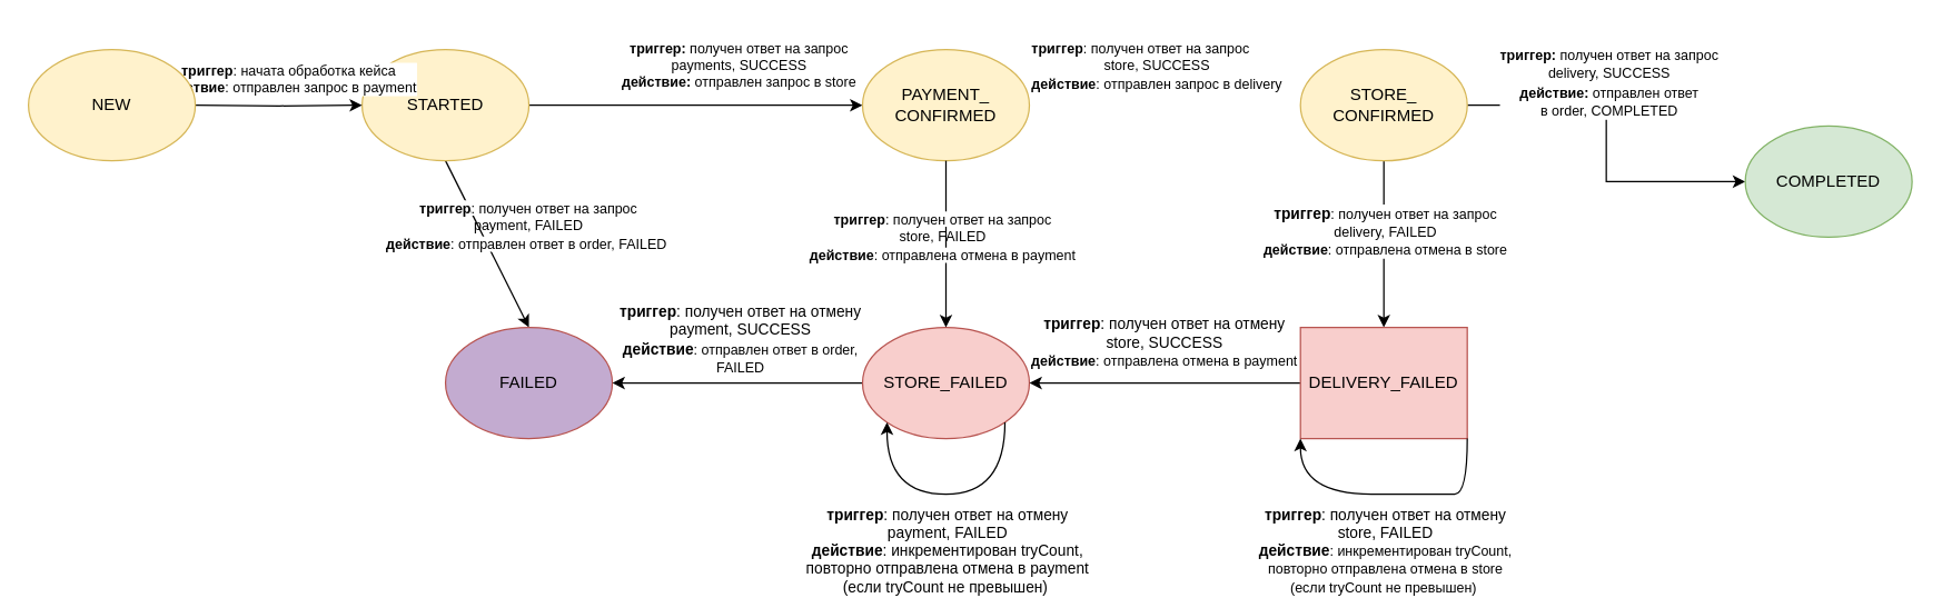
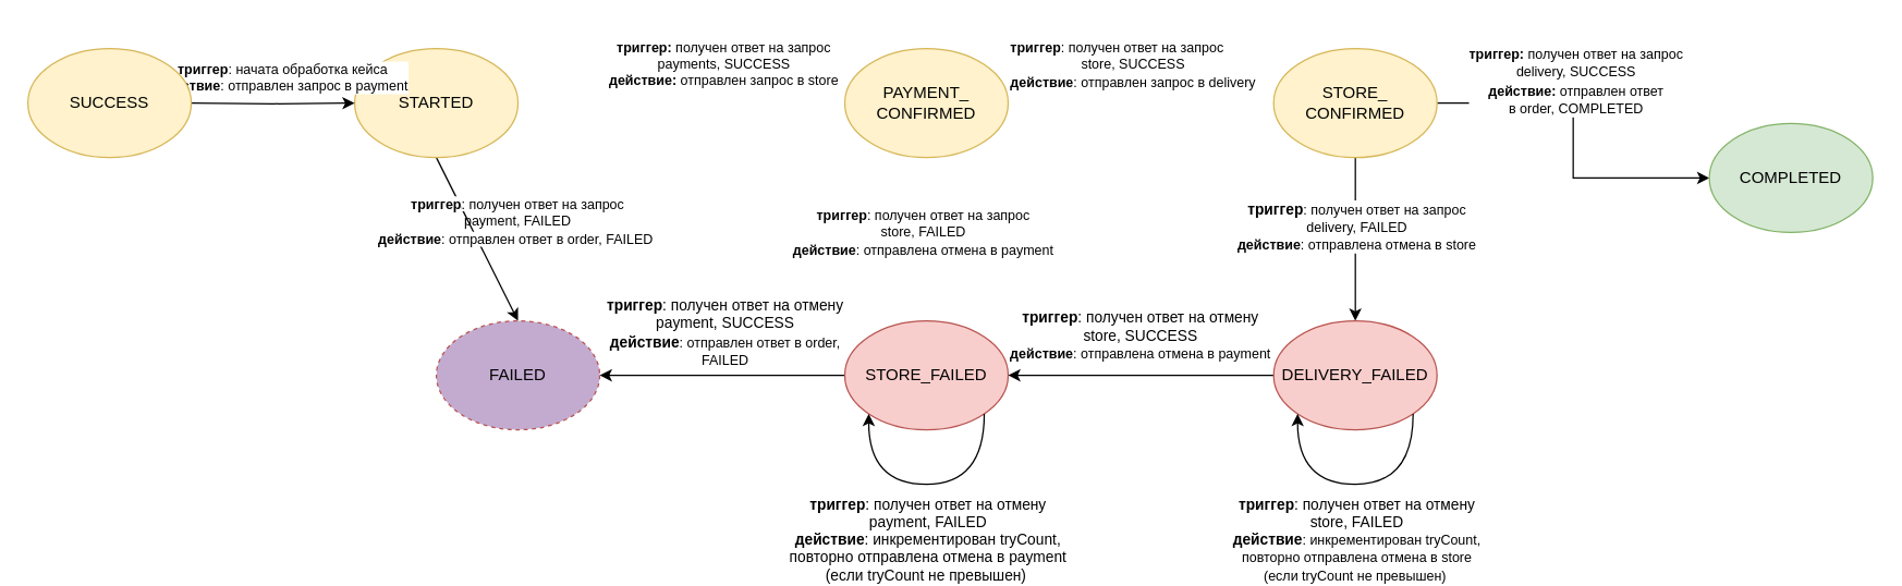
  <mxCell id="0" />
  <mxCell id="1" parent="0" />
- <mxCell id="2" style="edgeStyle=orthogonalEdgeStyle;rounded=0;orthogonalLoop=1;jettySize=auto;html=1;exitX=1;exitY=0.5;exitDx=0;exitDy=0;entryX=0;entryY=0.5;entryDx=0;entryDy=0;" parent="1" source="4" target="7" edge="1"><mxGeometry relative="1" as="geometry" /></mxCell>
  <mxCell id="3" style="rounded=0;orthogonalLoop=1;jettySize=auto;html=1;exitX=0.5;exitY=1;exitDx=0;exitDy=0;entryX=0.5;entryY=0;entryDx=0;entryDy=0;" parent="1" source="4" target="14" edge="1"><mxGeometry relative="1" as="geometry" /></mxCell>
  <mxCell id="4" value="STARTED" style="ellipse;whiteSpace=wrap;html=1;fillColor=#fff2cc;strokeColor=#d6b656;" parent="1" vertex="1"><mxGeometry x="260" y="35" width="120" height="80" as="geometry" /></mxCell>
  <mxCell id="5" style="edgeStyle=orthogonalEdgeStyle;rounded=0;orthogonalLoop=1;jettySize=auto;html=1;exitX=1;exitY=0.5;exitDx=0;exitDy=0;entryX=0;entryY=0.5;entryDx=0;entryDy=0;" parent="1" target="4" edge="1"><mxGeometry relative="1" as="geometry"><mxPoint x="140" y="75" as="sourcePoint" /></mxGeometry></mxCell>
  <mxCell id="6" value="&lt;b&gt;триггер&lt;/b&gt;: начата обработка кейса&lt;br style=&quot;font-size: 10px;&quot;&gt;&lt;b&gt;действие&lt;/b&gt;: отправлен запрос в payment" style="edgeLabel;html=1;align=center;verticalAlign=middle;resizable=0;points=[];fontSize=10;" parent="5" vertex="1" connectable="0"><mxGeometry x="-0.2" y="3" relative="1" as="geometry"><mxPoint x="18" y="-17" as="offset" /></mxGeometry></mxCell>
  <mxCell id="7" value="PAYMENT_ CONFIRMED" style="ellipse;whiteSpace=wrap;html=1;fillColor=#fff2cc;strokeColor=#d6b656;" parent="1" vertex="1"><mxGeometry x="620" y="35" width="120" height="80" as="geometry" /></mxCell>
  <mxCell id="8" style="edgeStyle=orthogonalEdgeStyle;rounded=0;orthogonalLoop=1;jettySize=auto;html=1;exitX=1;exitY=0.5;exitDx=0;exitDy=0;entryX=0;entryY=0.5;entryDx=0;entryDy=0;" parent="1" source="12" target="13" edge="1"><mxGeometry relative="1" as="geometry" /></mxCell>
  <mxCell id="9" value="&lt;font style=&quot;font-size: 10px;&quot;&gt;&lt;b&gt;триггер:&lt;/b&gt; получен ответ на запрос &lt;br&gt;delivery, SUCCESS&lt;br style=&quot;border-color: var(--border-color);&quot;&gt;&lt;b&gt;действие:&lt;/b&gt; отправлен ответ &lt;br&gt;в order, COMPLETED&lt;/font&gt;" style="edgeLabel;html=1;align=center;verticalAlign=middle;resizable=0;points=[];" parent="8" vertex="1" connectable="0"><mxGeometry x="-0.1" y="1" relative="1" as="geometry"><mxPoint y="-32" as="offset" /></mxGeometry></mxCell>
  <mxCell id="10" style="edgeStyle=orthogonalEdgeStyle;rounded=0;orthogonalLoop=1;jettySize=auto;html=1;exitX=0.5;exitY=1;exitDx=0;exitDy=0;entryX=0.5;entryY=0;entryDx=0;entryDy=0;" parent="1" source="12" target="20" edge="1"><mxGeometry relative="1" as="geometry" /></mxCell>
  <mxCell id="11" value="&lt;b style=&quot;border-color: var(--border-color);&quot;&gt;триггер&lt;/b&gt;&lt;span style=&quot;border-color: var(--border-color); font-size: 10px;&quot;&gt;: получен ответ на запрос&lt;br style=&quot;border-color: var(--border-color);&quot;&gt;&lt;div style=&quot;border-color: var(--border-color);&quot;&gt;delivery, FAILED&lt;/div&gt;&lt;/span&gt;&lt;span style=&quot;border-color: var(--border-color); font-size: 10px;&quot;&gt;&lt;b style=&quot;border-color: var(--border-color);&quot;&gt;действие&lt;/b&gt;&lt;/span&gt;&lt;span style=&quot;border-color: var(--border-color); font-size: 10px;&quot;&gt;: отправлена отмена в store&lt;/span&gt;" style="edgeLabel;html=1;align=center;verticalAlign=middle;resizable=0;points=[];" parent="10" vertex="1" connectable="0"><mxGeometry x="-0.267" y="-1" relative="1" as="geometry"><mxPoint x="1" y="6" as="offset" /></mxGeometry></mxCell>
  <mxCell id="12" value="STORE_ CONFIRMED" style="ellipse;whiteSpace=wrap;html=1;fillColor=#fff2cc;strokeColor=#d6b656;" parent="1" vertex="1"><mxGeometry x="935" y="35" width="120" height="80" as="geometry" /></mxCell>
  <mxCell id="13" value="COMPLETED" style="ellipse;whiteSpace=wrap;html=1;fillColor=#d5e8d4;strokeColor=#82b366;" parent="1" vertex="1"><mxGeometry x="1255" y="90" width="120" height="80" as="geometry" /></mxCell>
- <mxCell id="14" value="FAILED" style="ellipse;whiteSpace=wrap;html=1;fillColor=#C3ABD0;strokeColor=#b85450;" parent="1" vertex="1"><mxGeometry x="320" y="235" width="120" height="80" as="geometry" /></mxCell>
+ <mxCell id="14" value="FAILED" style="ellipse;whiteSpace=wrap;html=1;fillColor=#C3ABD0;strokeColor=#b85450;dashed=1;" parent="1" vertex="1"><mxGeometry x="320" y="235" width="120" height="80" as="geometry" /></mxCell>
  <mxCell id="15" style="edgeStyle=orthogonalEdgeStyle;rounded=0;orthogonalLoop=1;jettySize=auto;html=1;exitX=0;exitY=0.5;exitDx=0;exitDy=0;entryX=1;entryY=0.5;entryDx=0;entryDy=0;" parent="1" source="17" target="14" edge="1"><mxGeometry relative="1" as="geometry" /></mxCell>
  <mxCell id="16" value="&lt;b style=&quot;border-color: var(--border-color);&quot;&gt;триггер&lt;/b&gt;: получен ответ на отмену&lt;br style=&quot;border-color: var(--border-color);&quot;&gt;&lt;div style=&quot;border-color: var(--border-color);&quot;&gt;payment, SUCCESS&lt;/div&gt;&lt;b style=&quot;border-color: var(--border-color);&quot;&gt;действие&lt;/b&gt;&lt;span style=&quot;border-color: var(--border-color); font-size: 10px;&quot;&gt;: отправлен ответ в order,&lt;br&gt;FAILED&lt;br&gt;&lt;/span&gt;" style="edgeLabel;html=1;align=center;verticalAlign=middle;resizable=0;points=[];" parent="15" vertex="1" connectable="0"><mxGeometry x="0.033" relative="1" as="geometry"><mxPoint x="4" y="-32" as="offset" /></mxGeometry></mxCell>
  <mxCell id="17" value="STORE_FAILED" style="ellipse;whiteSpace=wrap;html=1;fillColor=#f8cecc;strokeColor=#b85450;" parent="1" vertex="1"><mxGeometry x="620" y="235" width="120" height="80" as="geometry" /></mxCell>
  <mxCell id="18" style="edgeStyle=orthogonalEdgeStyle;rounded=0;orthogonalLoop=1;jettySize=auto;html=1;exitX=0;exitY=0.5;exitDx=0;exitDy=0;entryX=1;entryY=0.5;entryDx=0;entryDy=0;" parent="1" source="20" target="17" edge="1"><mxGeometry relative="1" as="geometry" /></mxCell>
  <mxCell id="19" value="&lt;b style=&quot;border-color: var(--border-color);&quot;&gt;триггер&lt;/b&gt;: получен ответ на отмену&lt;br style=&quot;border-color: var(--border-color);&quot;&gt;&lt;div style=&quot;border-color: var(--border-color);&quot;&gt;store, SUCCESS&lt;/div&gt;&lt;span style=&quot;border-color: var(--border-color); font-size: 10px;&quot;&gt;&lt;b style=&quot;border-color: var(--border-color);&quot;&gt;действие&lt;/b&gt;&lt;/span&gt;&lt;span style=&quot;border-color: var(--border-color); font-size: 10px;&quot;&gt;: отправлена отмена в payment&lt;/span&gt;" style="edgeLabel;html=1;align=center;verticalAlign=middle;resizable=0;points=[];" parent="18" vertex="1" connectable="0"><mxGeometry x="0.012" y="1" relative="1" as="geometry"><mxPoint y="-31" as="offset" /></mxGeometry></mxCell>
- <mxCell id="20" value="DELIVERY_FAILED" style="whiteSpace=wrap;html=1;fillColor=#f8cecc;strokeColor=#b85450;rounded=0;" parent="1" vertex="1"><mxGeometry x="935" y="235" width="120" height="80" as="geometry" /></mxCell>
+ <mxCell id="20" value="DELIVERY_FAILED" style="ellipse;whiteSpace=wrap;html=1;fillColor=#f8cecc;strokeColor=#b85450;" parent="1" vertex="1"><mxGeometry x="935" y="235" width="120" height="80" as="geometry" /></mxCell>
  <mxCell id="21" style="edgeStyle=orthogonalEdgeStyle;rounded=0;orthogonalLoop=1;jettySize=auto;html=1;exitX=1;exitY=1;exitDx=0;exitDy=0;entryX=0;entryY=1;entryDx=0;entryDy=0;curved=1;" parent="1" source="20" target="20" edge="1"><mxGeometry relative="1" as="geometry"><Array as="points"><mxPoint x="1037" y="355" /><mxPoint x="953" y="355" /></Array></mxGeometry></mxCell>
  <mxCell id="22" value="&lt;b style=&quot;border-color: var(--border-color);&quot;&gt;триггер&lt;/b&gt;: получен ответ на отмену&lt;br style=&quot;border-color: var(--border-color);&quot;&gt;&lt;div style=&quot;border-color: var(--border-color);&quot;&gt;store, FAILED&lt;/div&gt;&lt;b style=&quot;border-color: var(--border-color);&quot;&gt;действие&lt;/b&gt;&lt;span style=&quot;border-color: var(--border-color); font-size: 10px;&quot;&gt;: инкрементирован tryCount, &lt;br&gt;повторно отправлена отмена в store&lt;br&gt;(если tryCount не превышен)&amp;nbsp;&lt;/span&gt;" style="edgeLabel;html=1;align=center;verticalAlign=middle;resizable=0;points=[];" parent="21" vertex="1" connectable="0"><mxGeometry x="-0.043" y="-1" relative="1" as="geometry"><mxPoint x="-4" y="41" as="offset" /></mxGeometry></mxCell>
  <mxCell id="23" style="edgeStyle=orthogonalEdgeStyle;rounded=0;orthogonalLoop=1;jettySize=auto;html=1;exitX=1;exitY=1;exitDx=0;exitDy=0;entryX=0;entryY=1;entryDx=0;entryDy=0;curved=1;" parent="1" source="17" target="17" edge="1"><mxGeometry relative="1" as="geometry"><Array as="points"><mxPoint x="722" y="355" /><mxPoint x="638" y="355" /></Array></mxGeometry></mxCell>
  <mxCell id="24" value="&lt;b style=&quot;border-color: var(--border-color);&quot;&gt;триггер&lt;/b&gt;: получен ответ на отмену&lt;br style=&quot;border-color: var(--border-color);&quot;&gt;&lt;div style=&quot;border-color: var(--border-color);&quot;&gt;payment, FAILED&lt;/div&gt;&lt;b style=&quot;border-color: var(--border-color);&quot;&gt;действие&lt;/b&gt;: инкрементирован tryCount,&lt;br style=&quot;border-color: var(--border-color);&quot;&gt;повторно отправлена отмена в payment&lt;br style=&quot;border-color: var(--border-color);&quot;&gt;(если tryCount не превышен)&amp;nbsp;" style="edgeLabel;html=1;align=center;verticalAlign=middle;resizable=0;points=[];" parent="23" vertex="1" connectable="0"><mxGeometry x="0.021" y="-3" relative="1" as="geometry"><mxPoint x="2" y="43" as="offset" /></mxGeometry></mxCell>
- <mxCell id="25" value="NEW" style="ellipse;whiteSpace=wrap;html=1;fillColor=#fff2cc;strokeColor=#d6b656;" parent="1" vertex="1"><mxGeometry y="35" width="120" height="80" as="geometry" x="20" /></mxCell>
+ <mxCell id="25" value="SUCCESS" style="ellipse;whiteSpace=wrap;html=1;fillColor=#fff2cc;strokeColor=#d6b656;" parent="1" vertex="1"><mxGeometry y="35" width="120" height="80" as="geometry" x="20" /></mxCell>
  <mxCell id="26" value="&lt;b&gt;триггер:&lt;/b&gt; получен ответ на запрос &lt;br&gt;payments, SUCCESS&lt;br style=&quot;font-size: 10px;&quot;&gt;&lt;b&gt;действие:&lt;/b&gt; отправлен запрос в store" style="edgeLabel;html=1;align=center;verticalAlign=middle;resizable=0;points=[];fontSize=10;" parent="1" vertex="1" connectable="0"><mxGeometry x="530.004" y="45" as="geometry" /></mxCell>
  <mxCell id="27" value="&lt;span style=&quot;color: rgb(0, 0, 0); font-family: Helvetica; font-size: 10px; font-style: normal; font-variant-ligatures: normal; font-variant-caps: normal; letter-spacing: normal; orphans: 2; text-align: center; text-indent: 0px; text-transform: none; widows: 2; word-spacing: 0px; -webkit-text-stroke-width: 0px; background-color: rgb(255, 255, 255); text-decoration-thickness: initial; text-decoration-style: initial; text-decoration-color: initial; float: none; display: inline !important;&quot;&gt;&lt;b&gt;триггер&lt;/b&gt;&lt;/span&gt;&lt;span style=&quot;color: rgb(0, 0, 0); font-family: Helvetica; font-size: 10px; font-style: normal; font-variant-ligatures: normal; font-variant-caps: normal; font-weight: 400; letter-spacing: normal; orphans: 2; text-indent: 0px; text-transform: none; widows: 2; word-spacing: 0px; -webkit-text-stroke-width: 0px; background-color: rgb(255, 255, 255); text-decoration-thickness: initial; text-decoration-style: initial; text-decoration-color: initial; float: none; display: inline !important;&quot;&gt;: получен ответ на запрос &lt;br&gt;&lt;div style=&quot;text-align: center;&quot;&gt;store, SUCCESS&lt;/div&gt;&lt;/span&gt;&lt;span style=&quot;color: rgb(0, 0, 0); font-family: Helvetica; font-size: 10px; font-style: normal; font-variant-ligatures: normal; font-variant-caps: normal; letter-spacing: normal; orphans: 2; text-align: center; text-indent: 0px; text-transform: none; widows: 2; word-spacing: 0px; -webkit-text-stroke-width: 0px; background-color: rgb(255, 255, 255); text-decoration-thickness: initial; text-decoration-style: initial; text-decoration-color: initial; float: none; display: inline !important;&quot;&gt;&lt;b&gt;действие&lt;/b&gt;&lt;/span&gt;&lt;span style=&quot;color: rgb(0, 0, 0); font-family: Helvetica; font-size: 10px; font-style: normal; font-variant-ligatures: normal; font-variant-caps: normal; font-weight: 400; letter-spacing: normal; orphans: 2; text-align: center; text-indent: 0px; text-transform: none; widows: 2; word-spacing: 0px; -webkit-text-stroke-width: 0px; background-color: rgb(255, 255, 255); text-decoration-thickness: initial; text-decoration-style: initial; text-decoration-color: initial; float: none; display: inline !important;&quot;&gt;: отправлен запрос в delivery&lt;/span&gt;" style="text;whiteSpace=wrap;html=1;" parent="1" vertex="1"><mxGeometry x="740" y="20" width="290" height="50" as="geometry" /></mxCell>
  <mxCell id="28" value="&lt;span style=&quot;border-color: var(--border-color); color: rgb(0, 0, 0); font-family: Helvetica; font-style: normal; font-variant-ligatures: normal; font-variant-caps: normal; font-weight: 400; letter-spacing: normal; orphans: 2; text-indent: 0px; text-transform: none; widows: 2; word-spacing: 0px; -webkit-text-stroke-width: 0px; text-decoration-thickness: initial; text-decoration-style: initial; text-decoration-color: initial; font-size: 10px; background-color: rgb(255, 255, 255); float: none; display: inline !important;&quot;&gt;&lt;b style=&quot;border-color: var(--border-color);&quot;&gt;триггер&lt;/b&gt;&lt;/span&gt;&lt;span style=&quot;border-color: var(--border-color); color: rgb(0, 0, 0); font-family: Helvetica; font-style: normal; font-variant-ligatures: normal; font-variant-caps: normal; font-weight: 400; letter-spacing: normal; orphans: 2; text-indent: 0px; text-transform: none; widows: 2; word-spacing: 0px; -webkit-text-stroke-width: 0px; text-decoration-thickness: initial; text-decoration-style: initial; text-decoration-color: initial; font-size: 10px; background-color: rgb(255, 255, 255); float: none; display: inline !important;&quot;&gt;: получен ответ на запрос&lt;br style=&quot;border-color: var(--border-color);&quot;&gt;&lt;div style=&quot;border-color: var(--border-color);&quot;&gt;payment, FAILED&lt;/div&gt;&lt;/span&gt;&lt;span style=&quot;border-color: var(--border-color); color: rgb(0, 0, 0); font-family: Helvetica; font-style: normal; font-variant-ligatures: normal; font-variant-caps: normal; font-weight: 400; letter-spacing: normal; orphans: 2; text-indent: 0px; text-transform: none; widows: 2; word-spacing: 0px; -webkit-text-stroke-width: 0px; text-decoration-thickness: initial; text-decoration-style: initial; text-decoration-color: initial; font-size: 10px; background-color: rgb(255, 255, 255); float: none; display: inline !important;&quot;&gt;&lt;b style=&quot;border-color: var(--border-color);&quot;&gt;действие&lt;/b&gt;&lt;/span&gt;&lt;span style=&quot;border-color: var(--border-color); color: rgb(0, 0, 0); font-family: Helvetica; font-style: normal; font-variant-ligatures: normal; font-variant-caps: normal; font-weight: 400; letter-spacing: normal; orphans: 2; text-indent: 0px; text-transform: none; widows: 2; word-spacing: 0px; -webkit-text-stroke-width: 0px; text-decoration-thickness: initial; text-decoration-style: initial; text-decoration-color: initial; font-size: 10px; background-color: rgb(255, 255, 255); float: none; display: inline !important;&quot;&gt;: отправлен ответ в order, FAILED&amp;nbsp;&lt;/span&gt;" style="text;whiteSpace=wrap;html=1;align=center;" parent="1" vertex="1"><mxGeometry x="275" y="135" width="210" height="60" as="geometry" /></mxCell>
- <mxCell id="29" value="" style="edgeStyle=orthogonalEdgeStyle;rounded=0;orthogonalLoop=1;jettySize=auto;html=1;exitX=0.5;exitY=1;exitDx=0;exitDy=0;" parent="1" source="7" target="17" edge="1"><mxGeometry relative="1" as="geometry"><mxPoint x="680" y="115" as="sourcePoint" /><mxPoint x="680" y="235" as="targetPoint" /></mxGeometry></mxCell>
  <mxCell id="30" value="&lt;span style=&quot;border-color: var(--border-color); color: rgb(0, 0, 0); font-family: Helvetica; font-style: normal; font-variant-ligatures: normal; font-variant-caps: normal; font-weight: 400; letter-spacing: normal; orphans: 2; text-indent: 0px; text-transform: none; widows: 2; word-spacing: 0px; -webkit-text-stroke-width: 0px; text-decoration-thickness: initial; text-decoration-style: initial; text-decoration-color: initial; font-size: 10px; background-color: rgb(255, 255, 255); float: none; display: inline !important;&quot;&gt;&lt;b style=&quot;border-color: var(--border-color);&quot;&gt;триггер&lt;/b&gt;&lt;/span&gt;&lt;span style=&quot;border-color: var(--border-color); color: rgb(0, 0, 0); font-family: Helvetica; font-style: normal; font-variant-ligatures: normal; font-variant-caps: normal; font-weight: 400; letter-spacing: normal; orphans: 2; text-indent: 0px; text-transform: none; widows: 2; word-spacing: 0px; -webkit-text-stroke-width: 0px; text-decoration-thickness: initial; text-decoration-style: initial; text-decoration-color: initial; font-size: 10px; background-color: rgb(255, 255, 255); float: none; display: inline !important;&quot;&gt;: получен ответ на запрос&lt;br style=&quot;border-color: var(--border-color);&quot;&gt;&lt;div style=&quot;border-color: var(--border-color);&quot;&gt;store, FAILED&lt;/div&gt;&lt;/span&gt;&lt;span style=&quot;border-color: var(--border-color); color: rgb(0, 0, 0); font-family: Helvetica; font-style: normal; font-variant-ligatures: normal; font-variant-caps: normal; font-weight: 400; letter-spacing: normal; orphans: 2; text-indent: 0px; text-transform: none; widows: 2; word-spacing: 0px; -webkit-text-stroke-width: 0px; text-decoration-thickness: initial; text-decoration-style: initial; text-decoration-color: initial; font-size: 10px; background-color: rgb(255, 255, 255); float: none; display: inline !important;&quot;&gt;&lt;b style=&quot;border-color: var(--border-color);&quot;&gt;действие&lt;/b&gt;&lt;/span&gt;&lt;span style=&quot;border-color: var(--border-color); color: rgb(0, 0, 0); font-family: Helvetica; font-style: normal; font-variant-ligatures: normal; font-variant-caps: normal; font-weight: 400; letter-spacing: normal; orphans: 2; text-indent: 0px; text-transform: none; widows: 2; word-spacing: 0px; -webkit-text-stroke-width: 0px; text-decoration-thickness: initial; text-decoration-style: initial; text-decoration-color: initial; font-size: 10px; background-color: rgb(255, 255, 255); float: none; display: inline !important;&quot;&gt;: отправлена отмена в payment&lt;/span&gt;" style="text;whiteSpace=wrap;html=1;align=center;" parent="1" vertex="1"><mxGeometry x="573" y="143" width="210" height="60" as="geometry" /></mxCell>
